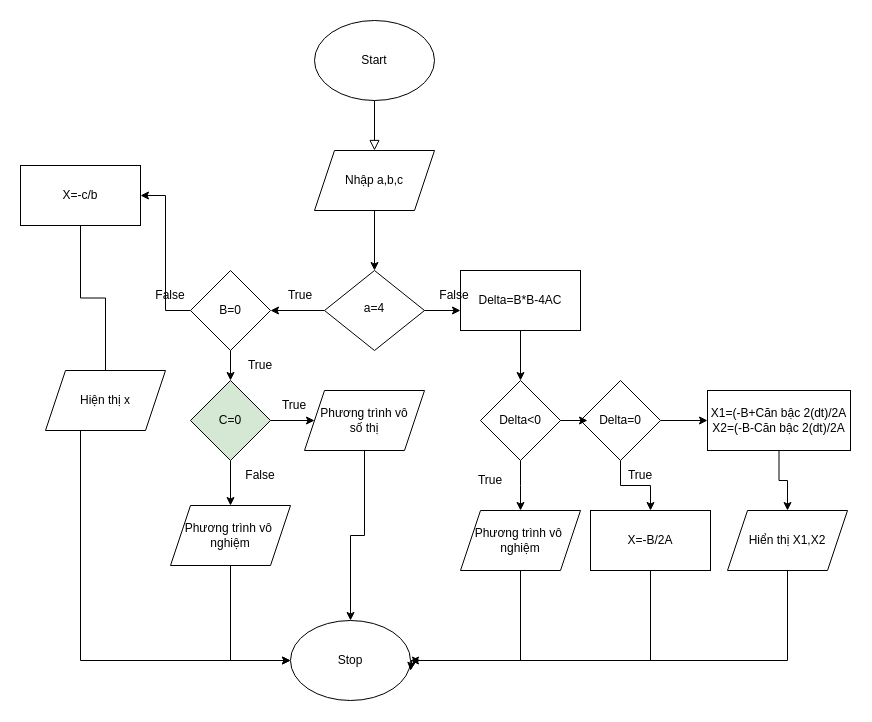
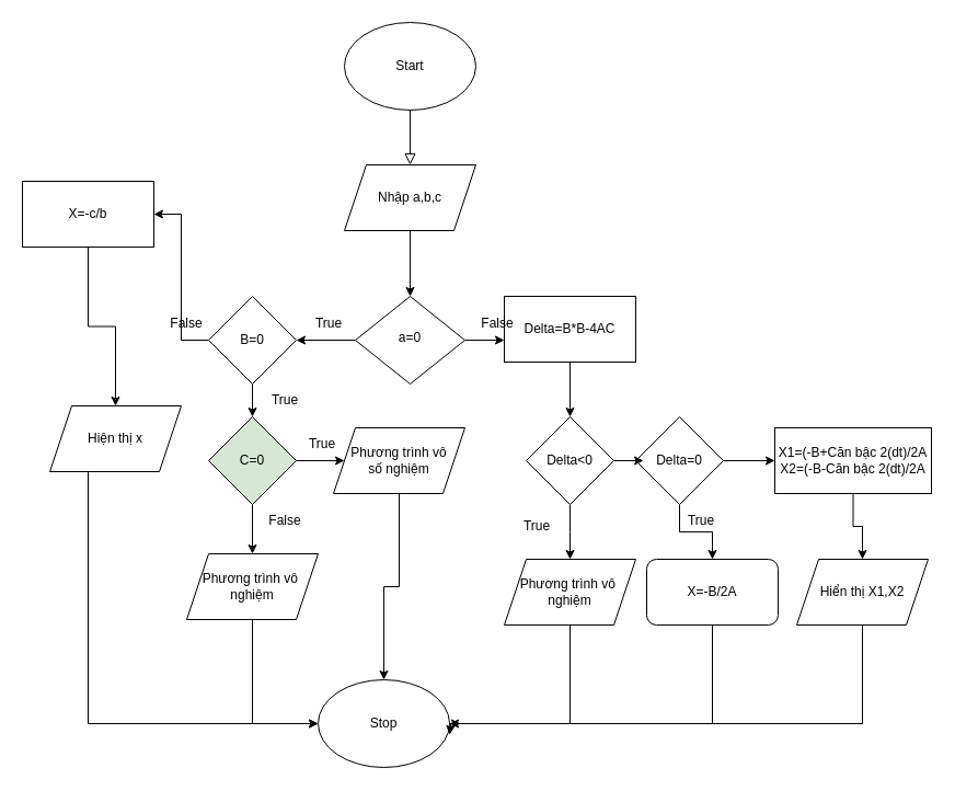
  <mxCell id="0" />
  <mxCell id="1" parent="0" />
  <mxCell id="2" value="" style="rounded=0;html=1;jettySize=auto;orthogonalLoop=1;fontSize=11;endArrow=block;endFill=0;endSize=8;strokeWidth=1;shadow=0;labelBackgroundColor=none;edgeStyle=orthogonalEdgeStyle;" parent="1" edge="1"><mxGeometry relative="1" as="geometry"><mxPoint x="374" y="100" as="sourcePoint" /><mxPoint x="374" y="150" as="targetPoint" /></mxGeometry></mxCell>
  <mxCell id="3" style="edgeStyle=orthogonalEdgeStyle;rounded=0;orthogonalLoop=1;jettySize=auto;html=1;exitX=0;exitY=0.5;exitDx=0;exitDy=0;entryX=1;entryY=0.5;entryDx=0;entryDy=0;" edge="1" parent="1" source="5" target="11"><mxGeometry relative="1" as="geometry" /></mxCell>
  <mxCell id="4" style="edgeStyle=orthogonalEdgeStyle;rounded=0;orthogonalLoop=1;jettySize=auto;html=1;exitX=1;exitY=0.5;exitDx=0;exitDy=0;" edge="1" parent="1" source="5" target="29"><mxGeometry relative="1" as="geometry"><Array as="points"><mxPoint x="550" y="310" /><mxPoint x="550" y="310" /></Array></mxGeometry></mxCell>
- <mxCell id="5" value="a=4" style="rhombus;whiteSpace=wrap;html=1;shadow=0;fontFamily=Helvetica;fontSize=12;align=center;strokeWidth=1;spacing=6;spacingTop=-4;" parent="1" vertex="1"><mxGeometry x="324" y="270" width="100" height="80" as="geometry" /></mxCell>
+ <mxCell id="5" value="a=0" style="rhombus;whiteSpace=wrap;html=1;shadow=0;fontFamily=Helvetica;fontSize=12;align=center;strokeWidth=1;spacing=6;spacingTop=-4;" parent="1" vertex="1"><mxGeometry x="324" y="270" width="100" height="80" as="geometry" /></mxCell>
  <mxCell id="6" value="Start" style="ellipse;whiteSpace=wrap;html=1;" vertex="1" parent="1"><mxGeometry x="314" y="20" width="120" height="80" as="geometry" /></mxCell>
  <mxCell id="7" style="edgeStyle=orthogonalEdgeStyle;rounded=0;orthogonalLoop=1;jettySize=auto;html=1;" edge="1" parent="1" source="8" target="5"><mxGeometry relative="1" as="geometry" /></mxCell>
  <mxCell id="8" value="Nhập a,b,c" style="shape=parallelogram;perimeter=parallelogramPerimeter;whiteSpace=wrap;html=1;fixedSize=1;" vertex="1" parent="1"><mxGeometry x="314" y="150" width="120" height="60" as="geometry" /></mxCell>
  <mxCell id="9" style="edgeStyle=orthogonalEdgeStyle;rounded=0;orthogonalLoop=1;jettySize=auto;html=1;entryX=1;entryY=0.5;entryDx=0;entryDy=0;" edge="1" parent="1" source="11" target="14"><mxGeometry relative="1" as="geometry" /></mxCell>
  <mxCell id="10" style="edgeStyle=orthogonalEdgeStyle;rounded=0;orthogonalLoop=1;jettySize=auto;html=1;exitX=0.5;exitY=1;exitDx=0;exitDy=0;entryX=0.5;entryY=0;entryDx=0;entryDy=0;" edge="1" parent="1" source="11" target="20"><mxGeometry relative="1" as="geometry" /></mxCell>
  <mxCell id="11" value="B=0" style="rhombus;whiteSpace=wrap;html=1;" vertex="1" parent="1"><mxGeometry x="190" y="270" width="80" height="80" as="geometry" /></mxCell>
  <mxCell id="12" value="True" style="text;html=1;align=center;verticalAlign=middle;whiteSpace=wrap;rounded=0;" vertex="1" parent="1"><mxGeometry x="270" y="280" width="60" height="30" as="geometry" /></mxCell>
- <mxCell id="13" style="edgeStyle=orthogonalEdgeStyle;rounded=0;orthogonalLoop=1;jettySize=auto;html=1;exitX=0.5;exitY=1;exitDx=0;exitDy=0;endArrow=none;" edge="1" parent="1" source="14" target="16"><mxGeometry relative="1" as="geometry" /></mxCell>
+ <mxCell id="13" style="edgeStyle=orthogonalEdgeStyle;rounded=0;orthogonalLoop=1;jettySize=auto;html=1;exitX=0.5;exitY=1;exitDx=0;exitDy=0;" edge="1" parent="1" source="14" target="16"><mxGeometry relative="1" as="geometry" /></mxCell>
  <mxCell id="14" value="X=-c/b" style="rounded=0;whiteSpace=wrap;html=1;" vertex="1" parent="1"><mxGeometry x="20" y="165" width="120" height="60" as="geometry" /></mxCell>
  <mxCell id="15" style="edgeStyle=orthogonalEdgeStyle;rounded=0;orthogonalLoop=1;jettySize=auto;html=1;exitX=0.5;exitY=1;exitDx=0;exitDy=0;" edge="1" parent="1" source="16"><mxGeometry relative="1" as="geometry"><mxPoint x="290" y="660" as="targetPoint" /><Array as="points"><mxPoint x="80" y="660" /></Array></mxGeometry></mxCell>
  <mxCell id="16" value="Hiện thị x" style="shape=parallelogram;perimeter=parallelogramPerimeter;whiteSpace=wrap;html=1;fixedSize=1;" vertex="1" parent="1"><mxGeometry x="45" y="370" width="120" height="60" as="geometry" /></mxCell>
  <mxCell id="17" value="False" style="text;html=1;align=center;verticalAlign=middle;whiteSpace=wrap;rounded=0;" vertex="1" parent="1"><mxGeometry x="140" y="280" width="60" height="30" as="geometry" /></mxCell>
  <mxCell id="18" style="edgeStyle=orthogonalEdgeStyle;rounded=0;orthogonalLoop=1;jettySize=auto;html=1;exitX=0.5;exitY=1;exitDx=0;exitDy=0;entryX=0.5;entryY=0;entryDx=0;entryDy=0;" edge="1" parent="1" source="20" target="22"><mxGeometry relative="1" as="geometry" /></mxCell>
  <mxCell id="19" style="edgeStyle=orthogonalEdgeStyle;rounded=0;orthogonalLoop=1;jettySize=auto;html=1;exitX=1;exitY=0.5;exitDx=0;exitDy=0;" edge="1" parent="1" source="20" target="26"><mxGeometry relative="1" as="geometry" /></mxCell>
  <mxCell id="20" value="C=0" style="rhombus;whiteSpace=wrap;html=1;fillColor=#d5e8d4;" vertex="1" parent="1"><mxGeometry x="190" y="380" width="80" height="80" as="geometry" /></mxCell>
  <mxCell id="21" style="edgeStyle=orthogonalEdgeStyle;rounded=0;orthogonalLoop=1;jettySize=auto;html=1;exitX=0.5;exitY=1;exitDx=0;exitDy=0;entryX=0;entryY=0.5;entryDx=0;entryDy=0;" edge="1" parent="1" source="22" target="46"><mxGeometry relative="1" as="geometry" /></mxCell>
  <mxCell id="22" value="Phương trình vô&amp;nbsp;&lt;div&gt;nghiệm&lt;/div&gt;" style="shape=parallelogram;perimeter=parallelogramPerimeter;whiteSpace=wrap;html=1;fixedSize=1;" vertex="1" parent="1"><mxGeometry x="170" y="505" width="120" height="60" as="geometry" /></mxCell>
  <mxCell id="23" value="True" style="text;html=1;align=center;verticalAlign=middle;whiteSpace=wrap;rounded=0;" vertex="1" parent="1"><mxGeometry x="230" y="350" width="60" height="30" as="geometry" /></mxCell>
  <mxCell id="24" value="False" style="text;html=1;align=center;verticalAlign=middle;whiteSpace=wrap;rounded=0;" vertex="1" parent="1"><mxGeometry x="230" y="460" width="60" height="30" as="geometry" /></mxCell>
  <mxCell id="25" style="edgeStyle=orthogonalEdgeStyle;rounded=0;orthogonalLoop=1;jettySize=auto;html=1;exitX=0.5;exitY=1;exitDx=0;exitDy=0;" edge="1" parent="1" source="26" target="46"><mxGeometry relative="1" as="geometry" /></mxCell>
- <mxCell id="26" value="Phương trình vô&lt;div&gt;số thị&lt;/div&gt;" style="shape=parallelogram;perimeter=parallelogramPerimeter;whiteSpace=wrap;html=1;fixedSize=1;" vertex="1" parent="1"><mxGeometry x="304" y="390" width="120" height="60" as="geometry" /></mxCell>
+ <mxCell id="26" value="Phương trình vô&lt;div&gt;số nghiệm&lt;/div&gt;" style="shape=parallelogram;perimeter=parallelogramPerimeter;whiteSpace=wrap;html=1;fixedSize=1;" vertex="1" parent="1"><mxGeometry x="304" y="390" width="120" height="60" as="geometry" /></mxCell>
  <mxCell id="27" value="True" style="text;html=1;align=center;verticalAlign=middle;whiteSpace=wrap;rounded=0;" vertex="1" parent="1"><mxGeometry x="264" y="390" width="60" height="30" as="geometry" /></mxCell>
  <mxCell id="28" style="edgeStyle=orthogonalEdgeStyle;rounded=0;orthogonalLoop=1;jettySize=auto;html=1;exitX=0.5;exitY=1;exitDx=0;exitDy=0;" edge="1" parent="1" source="29" target="32"><mxGeometry relative="1" as="geometry" /></mxCell>
  <mxCell id="29" value="Delta=B*B-4AC" style="rounded=0;whiteSpace=wrap;html=1;" vertex="1" parent="1"><mxGeometry x="460" y="270" width="120" height="60" as="geometry" /></mxCell>
  <mxCell id="30" value="False" style="text;html=1;align=center;verticalAlign=middle;whiteSpace=wrap;rounded=0;" vertex="1" parent="1"><mxGeometry x="424" y="280" width="60" height="30" as="geometry" /></mxCell>
  <mxCell id="31" style="edgeStyle=orthogonalEdgeStyle;rounded=0;orthogonalLoop=1;jettySize=auto;html=1;exitX=0.5;exitY=1;exitDx=0;exitDy=0;entryX=0.5;entryY=0;entryDx=0;entryDy=0;" edge="1" parent="1" source="32"><mxGeometry relative="1" as="geometry"><mxPoint x="520" y="510" as="targetPoint" /></mxGeometry></mxCell>
  <mxCell id="32" value="Delta&amp;lt;0" style="rhombus;whiteSpace=wrap;html=1;" vertex="1" parent="1"><mxGeometry x="480" y="380" width="80" height="80" as="geometry" /></mxCell>
  <mxCell id="33" value="True" style="text;html=1;align=center;verticalAlign=middle;whiteSpace=wrap;rounded=0;" vertex="1" parent="1"><mxGeometry x="460" y="465" width="60" height="30" as="geometry" /></mxCell>
  <mxCell id="34" style="edgeStyle=orthogonalEdgeStyle;rounded=0;orthogonalLoop=1;jettySize=auto;html=1;entryX=1;entryY=0.5;entryDx=0;entryDy=0;" edge="1" parent="1" source="35" target="46"><mxGeometry relative="1" as="geometry"><Array as="points"><mxPoint x="520" y="660" /></Array></mxGeometry></mxCell>
  <mxCell id="35" value="Phương trình vô&amp;nbsp;&lt;div&gt;nghiệm&lt;/div&gt;" style="shape=parallelogram;perimeter=parallelogramPerimeter;whiteSpace=wrap;html=1;fixedSize=1;" vertex="1" parent="1"><mxGeometry x="460" y="510" width="120" height="60" as="geometry" /></mxCell>
  <mxCell id="36" style="edgeStyle=orthogonalEdgeStyle;rounded=0;orthogonalLoop=1;jettySize=auto;html=1;exitX=1;exitY=0.5;exitDx=0;exitDy=0;entryX=0;entryY=0.5;entryDx=0;entryDy=0;" edge="1" parent="1" source="38"><mxGeometry relative="1" as="geometry"><mxPoint x="707" y="420" as="targetPoint" /></mxGeometry></mxCell>
  <mxCell id="37" style="edgeStyle=orthogonalEdgeStyle;rounded=0;orthogonalLoop=1;jettySize=auto;html=1;exitX=0.5;exitY=1;exitDx=0;exitDy=0;entryX=0.5;entryY=0;entryDx=0;entryDy=0;" edge="1" parent="1" source="38" target="43"><mxGeometry relative="1" as="geometry" /></mxCell>
  <mxCell id="38" value="Delta=0" style="rhombus;whiteSpace=wrap;html=1;" vertex="1" parent="1"><mxGeometry x="580" y="380" width="80" height="80" as="geometry" /></mxCell>
  <mxCell id="39" style="edgeStyle=orthogonalEdgeStyle;rounded=0;orthogonalLoop=1;jettySize=auto;html=1;exitX=1;exitY=0.5;exitDx=0;exitDy=0;entryX=0.088;entryY=0.488;entryDx=0;entryDy=0;entryPerimeter=0;" edge="1" parent="1" source="32" target="38"><mxGeometry relative="1" as="geometry" /></mxCell>
  <mxCell id="40" style="edgeStyle=orthogonalEdgeStyle;rounded=0;orthogonalLoop=1;jettySize=auto;html=1;entryX=0.5;entryY=0;entryDx=0;entryDy=0;" edge="1" parent="1" source="41" target="48"><mxGeometry relative="1" as="geometry" /></mxCell>
  <mxCell id="41" value="X1=(-B+Căn bậc 2(dt)/2A&lt;div&gt;X2=(-B-Căn bậc 2(dt)/2A&lt;/div&gt;" style="rounded=0;whiteSpace=wrap;html=1;" vertex="1" parent="1"><mxGeometry x="707" y="390" width="143" height="60" as="geometry" /></mxCell>
  <mxCell id="42" style="edgeStyle=orthogonalEdgeStyle;rounded=0;orthogonalLoop=1;jettySize=auto;html=1;exitX=0.5;exitY=1;exitDx=0;exitDy=0;" edge="1" parent="1" source="43"><mxGeometry relative="1" as="geometry"><mxPoint x="410" y="670" as="targetPoint" /><Array as="points"><mxPoint x="650" y="660" /><mxPoint x="411" y="660" /></Array></mxGeometry></mxCell>
- <mxCell id="43" value="X=-B/2A" style="rounded=0;whiteSpace=wrap;html=1;" vertex="1" parent="1"><mxGeometry x="590" y="510" width="120" height="60" as="geometry" /></mxCell>
+ <mxCell id="43" value="X=-B/2A" style="whiteSpace=wrap;html=1;rounded=1;" vertex="1" parent="1"><mxGeometry x="590" y="510" width="120" height="60" as="geometry" /></mxCell>
  <mxCell id="44" value="True" style="text;html=1;align=center;verticalAlign=middle;whiteSpace=wrap;rounded=0;" vertex="1" parent="1"><mxGeometry x="610" y="460" width="60" height="30" as="geometry" /></mxCell>
  <mxCell id="45" style="edgeStyle=orthogonalEdgeStyle;rounded=0;orthogonalLoop=1;jettySize=auto;html=1;exitX=1;exitY=0.5;exitDx=0;exitDy=0;" edge="1" parent="1" source="46"><mxGeometry relative="1" as="geometry"><mxPoint x="420" y="660" as="targetPoint" /></mxGeometry></mxCell>
  <mxCell id="46" value="Stop" style="ellipse;whiteSpace=wrap;html=1;" vertex="1" parent="1"><mxGeometry x="290" y="620" width="120" height="80" as="geometry" /></mxCell>
  <mxCell id="47" style="edgeStyle=orthogonalEdgeStyle;rounded=0;orthogonalLoop=1;jettySize=auto;html=1;exitX=0.5;exitY=1;exitDx=0;exitDy=0;" edge="1" parent="1" source="48"><mxGeometry relative="1" as="geometry"><mxPoint x="410" y="670" as="targetPoint" /><Array as="points"><mxPoint x="787" y="660" /><mxPoint x="411" y="660" /></Array></mxGeometry></mxCell>
  <mxCell id="48" value="Hiển thị X1,X2" style="shape=parallelogram;perimeter=parallelogramPerimeter;whiteSpace=wrap;html=1;fixedSize=1;" vertex="1" parent="1"><mxGeometry x="727" y="510" width="120" height="60" as="geometry" /></mxCell>
